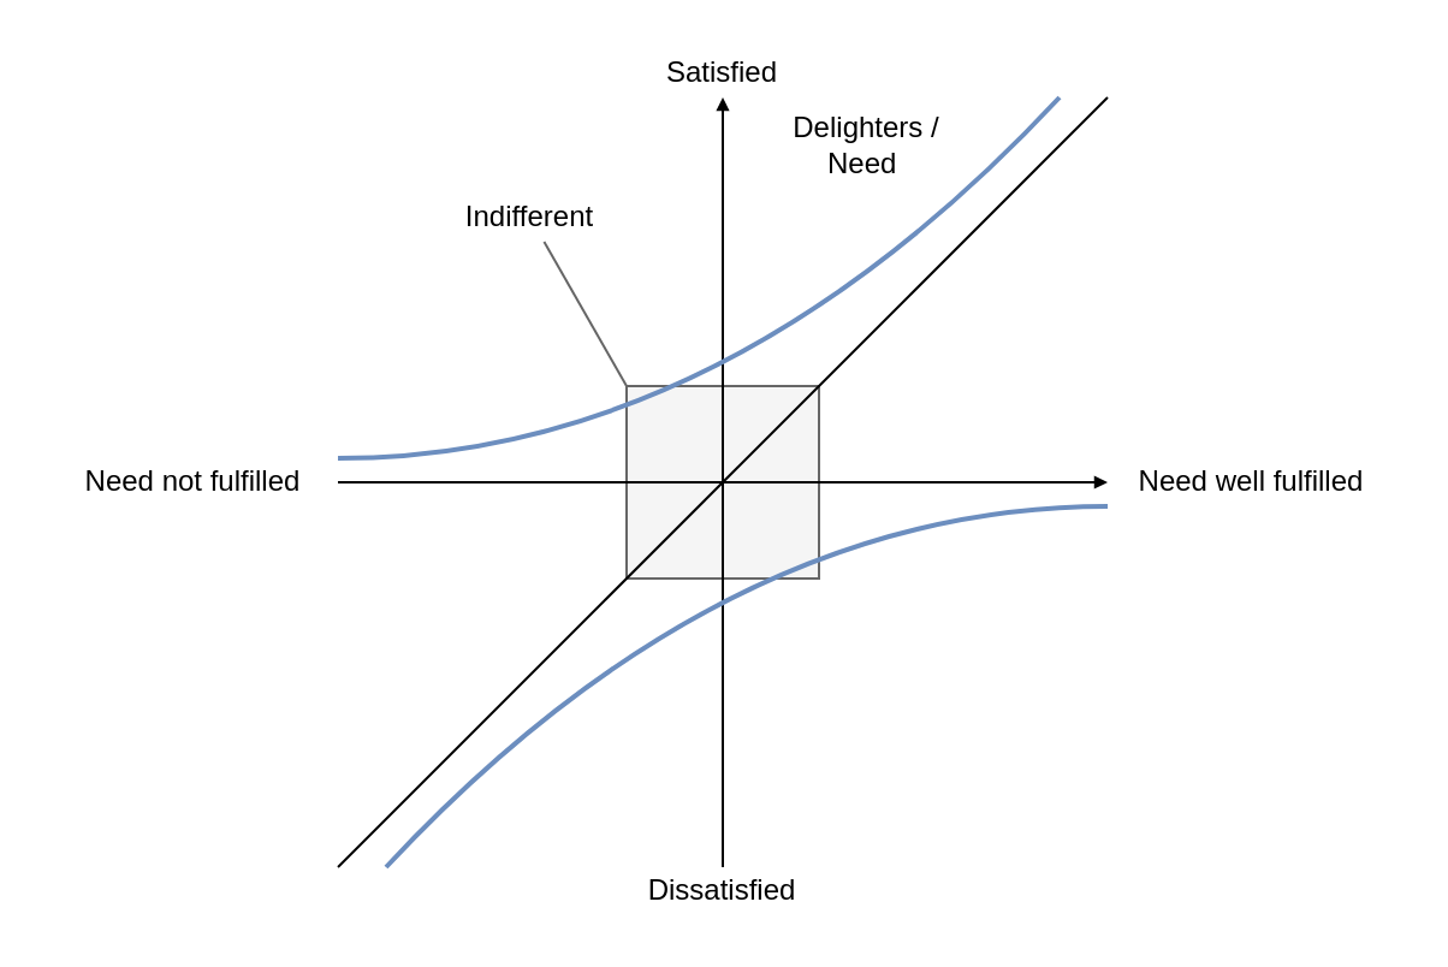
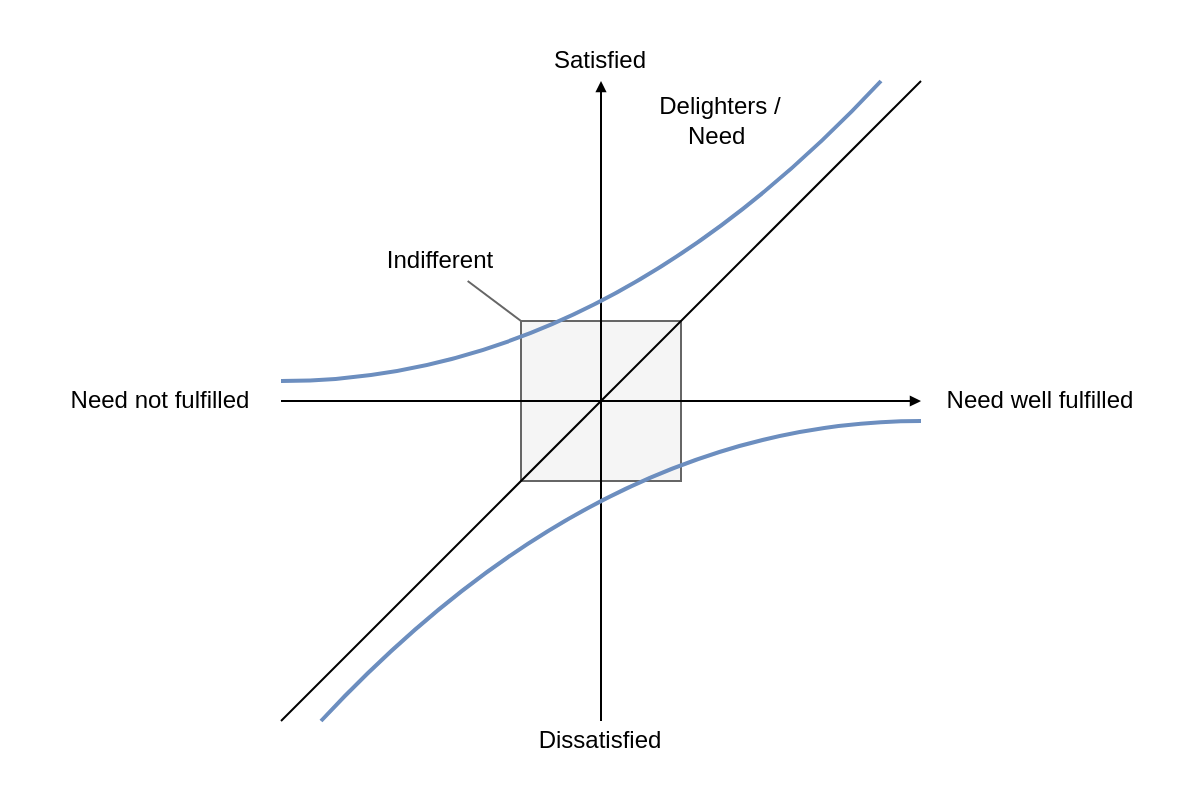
  <mxCell id="0" />
  <mxCell id="1" parent="0" />
  <mxCell id="2" value="" style="rounded=0;whiteSpace=wrap;html=1;fillColor=#f5f5f5;fontColor=#333333;strokeColor=#666666;" vertex="1" parent="1"><mxGeometry x="260" y="160" width="80" height="80" as="geometry" /></mxCell>
  <mxCell id="3" value="" style="endArrow=block;html=1;endFill=1;startSize=3;endSize=3;" edge="1" parent="1"><mxGeometry width="50" height="50" relative="1" as="geometry"><mxPoint x="300" y="360" as="sourcePoint" /><mxPoint x="300" y="40" as="targetPoint" /></mxGeometry></mxCell>
  <mxCell id="4" value="" style="endArrow=block;html=1;endFill=1;startSize=3;endSize=3;" edge="1" parent="1"><mxGeometry width="50" height="50" relative="1" as="geometry"><mxPoint x="140" y="200" as="sourcePoint" /><mxPoint x="460" y="200" as="targetPoint" /></mxGeometry></mxCell>
  <mxCell id="5" value="Satisfied" style="rounded=0;whiteSpace=wrap;html=1;strokeColor=none;fillColor=none;fontStyle=0" vertex="1" parent="1"><mxGeometry x="260" y="20" width="80" height="20" as="geometry" /></mxCell>
  <mxCell id="6" value="Need well fulfilled" style="rounded=0;whiteSpace=wrap;html=1;strokeColor=none;fillColor=none;fontStyle=0" vertex="1" parent="1"><mxGeometry x="460" y="190" width="120" height="20" as="geometry" /></mxCell>
  <mxCell id="7" value="Dissatisfied" style="rounded=0;whiteSpace=wrap;html=1;strokeColor=none;fillColor=none;fontStyle=0" vertex="1" parent="1"><mxGeometry x="260" y="360" width="80" height="20" as="geometry" /></mxCell>
  <mxCell id="8" value="Need not fulfilled" style="rounded=0;whiteSpace=wrap;html=1;strokeColor=none;fillColor=none;fontStyle=0" vertex="1" parent="1"><mxGeometry x="20" y="190" width="120" height="20" as="geometry" /></mxCell>
  <mxCell id="9" value="" style="endArrow=none;html=1;startSize=3;endSize=3;strokeWidth=1;rounded=0;" edge="1" parent="1"><mxGeometry width="50" height="50" relative="1" as="geometry"><mxPoint x="140" y="360" as="sourcePoint" /><mxPoint x="460" y="40" as="targetPoint" /></mxGeometry></mxCell>
  <mxCell id="10" value="" style="endArrow=none;html=1;strokeWidth=2;startSize=3;endSize=3;curved=1;fillColor=#dae8fc;strokeColor=#6c8ebf;" edge="1" parent="1"><mxGeometry width="50" height="50" relative="1" as="geometry"><mxPoint x="160" y="360" as="sourcePoint" /><mxPoint x="460" y="210" as="targetPoint" /><Array as="points"><mxPoint x="300" y="210" /></Array></mxGeometry></mxCell>
  <mxCell id="11" value="" style="endArrow=none;html=1;strokeWidth=2;startSize=3;endSize=3;curved=1;fillColor=#dae8fc;strokeColor=#6c8ebf;" edge="1" parent="1"><mxGeometry width="50" height="50" relative="1" as="geometry"><mxPoint x="440" y="40" as="sourcePoint" /><mxPoint x="140" y="190" as="targetPoint" /><Array as="points"><mxPoint x="300" y="190" /></Array></mxGeometry></mxCell>
- <mxCell id="12" value="&lt;span style=&quot;font-weight: normal;&quot;&gt;Indifferent&lt;/span&gt;" style="rounded=0;whiteSpace=wrap;html=1;strokeColor=none;fillColor=none;fontStyle=1" vertex="1" parent="1"><mxGeometry x="190" y="80" width="60" height="20" as="geometry" /></mxCell>
+ <mxCell id="12" value="&lt;span style=&quot;font-weight: normal;&quot;&gt;Indifferent&lt;/span&gt;" style="rounded=0;whiteSpace=wrap;html=1;strokeColor=none;fillColor=none;fontStyle=1" vertex="1" parent="1"><mxGeometry x="190" y="120" width="60" height="20" as="geometry" /></mxCell>
  <mxCell id="13" value="" style="endArrow=none;html=1;strokeWidth=1;startSize=3;endSize=3;curved=1;exitX=0;exitY=0;exitDx=0;exitDy=0;fillColor=#f5f5f5;strokeColor=#666666;" edge="1" parent="1" source="2" target="12"><mxGeometry width="50" height="50" relative="1" as="geometry"><mxPoint x="260" y="130" as="sourcePoint" /><mxPoint x="210" y="-30" as="targetPoint" /></mxGeometry></mxCell>
  <mxCell id="14" value="&lt;span style=&quot;font-weight: normal;&quot;&gt;Delighters / Need&amp;nbsp;&lt;/span&gt;" style="rounded=0;whiteSpace=wrap;html=1;strokeColor=none;fillColor=none;fontStyle=1" vertex="1" parent="1"><mxGeometry x="320" y="40" width="80" height="40" as="geometry" /></mxCell>
